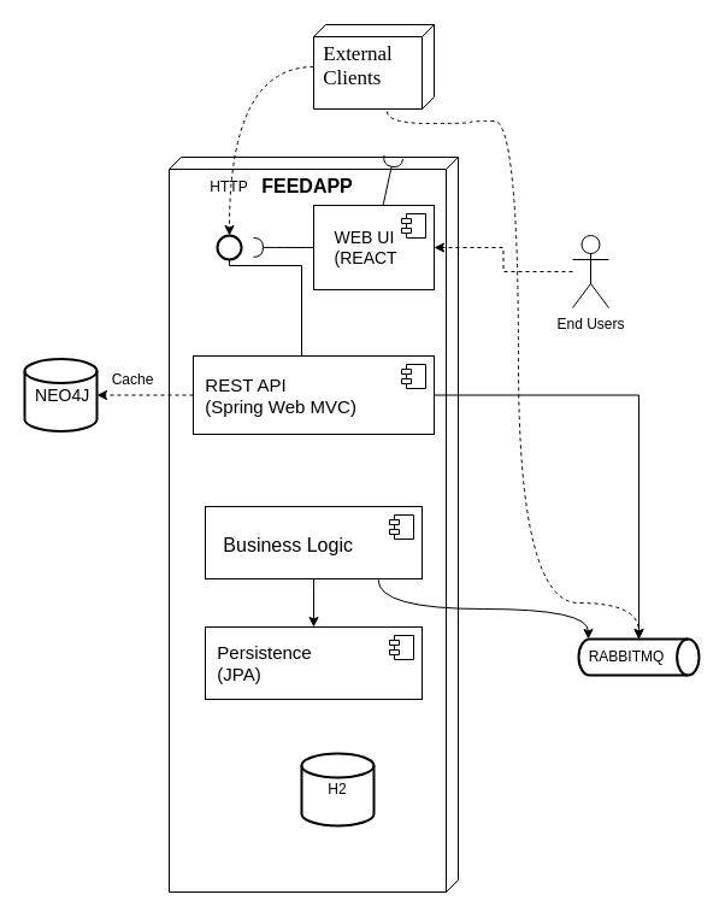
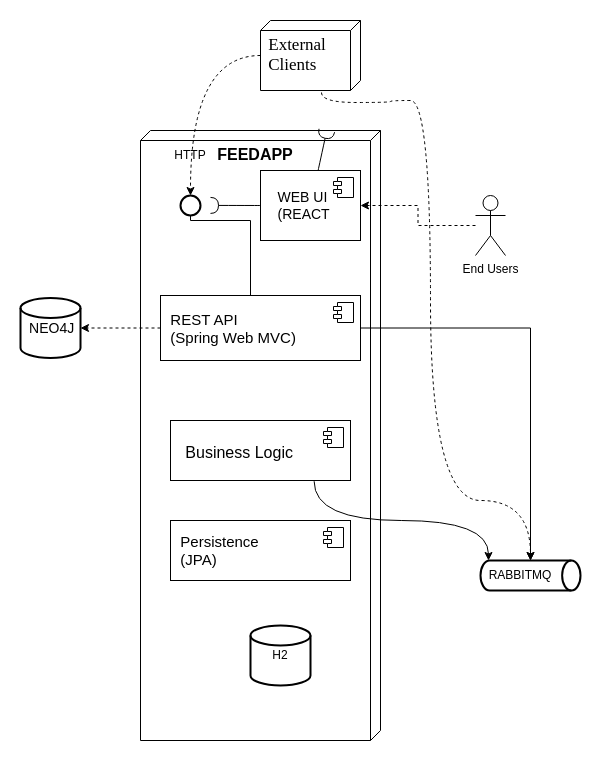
  <mxCell id="0" />
  <mxCell id="1" parent="0" />
  <mxCell id="2" value="&lt;b&gt;&lt;font style=&quot;font-size: 16px;&quot;&gt;FEEDAPP&lt;/font&gt;&lt;/b&gt;" style="verticalAlign=top;align=center;spacingTop=8;spacingLeft=2;spacingRight=12;shape=cube;size=10;direction=south;fontStyle=0;html=1;whiteSpace=wrap;strokeColor=default;fillColor=default;" vertex="1" parent="1"><mxGeometry x="140" y="130" width="240" height="610" as="geometry" /></mxCell>
  <mxCell id="3" style="edgeStyle=orthogonalEdgeStyle;rounded=0;orthogonalLoop=1;jettySize=auto;html=1;exitX=1.029;exitY=0.39;exitDx=0;exitDy=0;exitPerimeter=0;dashed=1;curved=1;entryX=0.5;entryY=0;entryDx=0;entryDy=0;entryPerimeter=0;" edge="1" parent="1" source="4" target="20"><mxGeometry relative="1" as="geometry"><mxPoint x="470" y="530" as="targetPoint" /><Array as="points"><mxPoint x="321" y="102" /><mxPoint x="390" y="102" /><mxPoint x="390" y="100" /><mxPoint x="430" y="100" /><mxPoint x="430" y="500" /><mxPoint x="530" y="500" /></Array></mxGeometry></mxCell>
  <mxCell id="4" value="&lt;div style=&quot;text-align: justify;&quot;&gt;&lt;span style=&quot;font-size: 17px; font-family: Verdana; background-color: transparent; color: light-dark(rgb(0, 0, 0), rgb(255, 255, 255));&quot;&gt;&amp;nbsp;External&lt;/span&gt;&lt;/div&gt;&lt;div style=&quot;text-align: justify;&quot;&gt;&lt;font style=&quot;font-size: 17px;&quot; face=&quot;Verdana&quot;&gt;&amp;nbsp;Clients&lt;/font&gt;&lt;/div&gt;&lt;div style=&quot;text-align: justify;&quot;&gt;&lt;font style=&quot;font-size: 20px;&quot;&gt;&lt;br&gt;&lt;/font&gt;&lt;/div&gt;" style="verticalAlign=top;align=left;spacingTop=8;spacingLeft=2;spacingRight=12;shape=cube;size=10;direction=south;fontStyle=0;html=1;whiteSpace=wrap;strokeColor=default;" vertex="1" parent="1"><mxGeometry x="260" y="20" width="100" height="70" as="geometry" /></mxCell>
  <mxCell id="5" value="" style="edgeStyle=orthogonalEdgeStyle;rounded=0;orthogonalLoop=1;jettySize=auto;html=1;strokeColor=default;endArrow=none;endFill=0;" edge="1" parent="1" source="6" target="11"><mxGeometry relative="1" as="geometry"><Array as="points"><mxPoint x="190" y="220" /><mxPoint x="250" y="220" /></Array></mxGeometry></mxCell>
  <mxCell id="6" value="" style="strokeWidth=2;html=1;shape=mxgraph.flowchart.start_2;whiteSpace=wrap;" vertex="1" parent="1"><mxGeometry x="180" y="195" width="20" height="20" as="geometry" /></mxCell>
  <mxCell id="7" value="&lt;div style=&quot;&quot;&gt;&lt;span style=&quot;background-color: transparent; color: light-dark(rgb(0, 0, 0), rgb(255, 255, 255));&quot;&gt;&lt;font style=&quot;font-size: 14px;&quot;&gt;&amp;nbsp; &amp;nbsp; WEB UI&amp;nbsp;&lt;/font&gt;&lt;/span&gt;&lt;/div&gt;&lt;div&gt;&lt;font style=&quot;font-size: 14px;&quot;&gt;&amp;nbsp; &amp;nbsp; (REACT&lt;/font&gt;&lt;/div&gt;" style="html=1;dropTarget=0;whiteSpace=wrap;align=left;" vertex="1" parent="1"><mxGeometry x="260" y="170" width="100" height="70" as="geometry" /></mxCell>
  <mxCell id="8" value="" style="shape=module;jettyWidth=8;jettyHeight=4;" vertex="1" parent="7"><mxGeometry x="1" width="20" height="20" relative="1" as="geometry"><mxPoint x="-27" y="7" as="offset" /></mxGeometry></mxCell>
  <mxCell id="9" value="" style="edgeStyle=orthogonalEdgeStyle;rounded=0;orthogonalLoop=1;jettySize=auto;html=1;" edge="1" parent="1" source="11" target="20"><mxGeometry relative="1" as="geometry" /></mxCell>
  <mxCell id="10" value="" style="edgeStyle=orthogonalEdgeStyle;rounded=0;orthogonalLoop=1;jettySize=auto;html=1;dashed=1;" edge="1" parent="1" source="11" target="13"><mxGeometry relative="1" as="geometry" /></mxCell>
  <mxCell id="11" value="&lt;font style=&quot;font-size: 15px;&quot;&gt;&amp;nbsp; REST API&lt;/font&gt;&lt;div&gt;&lt;font style=&quot;font-size: 15px;&quot;&gt;&amp;nbsp; (Spring Web MVC)&lt;/font&gt;&lt;/div&gt;" style="html=1;dropTarget=0;whiteSpace=wrap;align=left;" vertex="1" parent="1"><mxGeometry x="160" y="295" width="200" height="65" as="geometry" /></mxCell>
  <mxCell id="12" value="" style="shape=module;jettyWidth=8;jettyHeight=4;" vertex="1" parent="11"><mxGeometry x="1" width="20" height="20" relative="1" as="geometry"><mxPoint x="-27" y="7" as="offset" /></mxGeometry></mxCell>
  <mxCell id="13" value="&amp;nbsp;&lt;font style=&quot;font-size: 14px;&quot;&gt;NEO4J&lt;/font&gt;" style="strokeWidth=2;html=1;shape=mxgraph.flowchart.database;whiteSpace=wrap;" vertex="1" parent="1"><mxGeometry x="20" y="297.5" width="60" height="60" as="geometry" /></mxCell>
- <mxCell id="14" value="" style="edgeStyle=orthogonalEdgeStyle;rounded=0;orthogonalLoop=1;jettySize=auto;html=1;" edge="1" parent="1" source="15" target="17"><mxGeometry relative="1" as="geometry" /></mxCell>
  <mxCell id="15" value="&lt;font style=&quot;font-size: 15px;&quot;&gt;&amp;nbsp;&amp;nbsp;&lt;/font&gt;&lt;div&gt;&lt;font style=&quot;font-size: 16px;&quot;&gt;&amp;nbsp; &amp;nbsp;Business Logic&lt;br&gt;&lt;/font&gt;&lt;div&gt;&lt;br&gt;&lt;/div&gt;&lt;/div&gt;" style="html=1;dropTarget=0;whiteSpace=wrap;align=left;" vertex="1" parent="1"><mxGeometry x="170" y="420" width="180" height="60" as="geometry" /></mxCell>
  <mxCell id="16" value="" style="shape=module;jettyWidth=8;jettyHeight=4;" vertex="1" parent="15"><mxGeometry x="1" width="20" height="20" relative="1" as="geometry"><mxPoint x="-27" y="7" as="offset" /></mxGeometry></mxCell>
  <mxCell id="17" value="&lt;div&gt;&lt;div&gt;&lt;span style=&quot;font-size: 15px;&quot;&gt;&amp;nbsp; Persistence&amp;nbsp;&lt;/span&gt;&lt;/div&gt;&lt;div&gt;&lt;span style=&quot;font-size: 15px;&quot;&gt;&amp;nbsp; (JPA)&lt;/span&gt;&lt;/div&gt;&lt;/div&gt;" style="html=1;dropTarget=0;whiteSpace=wrap;align=left;" vertex="1" parent="1"><mxGeometry x="170" y="520" width="180" height="60" as="geometry" /></mxCell>
  <mxCell id="18" value="" style="shape=module;jettyWidth=8;jettyHeight=4;" vertex="1" parent="17"><mxGeometry x="1" width="20" height="20" relative="1" as="geometry"><mxPoint x="-27" y="7" as="offset" /></mxGeometry></mxCell>
  <mxCell id="19" value="H2" style="strokeWidth=2;html=1;shape=mxgraph.flowchart.database;whiteSpace=wrap;" vertex="1" parent="1"><mxGeometry x="250" y="625" width="60" height="60" as="geometry" /></mxCell>
- <mxCell id="20" value="&amp;nbsp; RABBITMQ" style="strokeWidth=2;html=1;shape=mxgraph.flowchart.direct_data;whiteSpace=wrap;align=left;" vertex="1" parent="1"><mxGeometry x="480" y="530" width="100" height="30" as="geometry" /></mxCell>
+ <mxCell id="20" value="&amp;nbsp; RABBITMQ" style="strokeWidth=2;html=1;shape=mxgraph.flowchart.direct_data;whiteSpace=wrap;align=left;" vertex="1" parent="1"><mxGeometry x="480" y="560" width="100" height="30" as="geometry" /></mxCell>
  <mxCell id="21" style="edgeStyle=orthogonalEdgeStyle;rounded=0;orthogonalLoop=1;jettySize=auto;html=1;dashed=1;" edge="1" parent="1" source="22" target="7"><mxGeometry relative="1" as="geometry" /></mxCell>
  <mxCell id="22" value="End Users" style="shape=umlActor;verticalLabelPosition=bottom;verticalAlign=top;html=1;outlineConnect=0;" vertex="1" parent="1"><mxGeometry x="475" y="195" width="30" height="60" as="geometry" /></mxCell>
  <mxCell id="23" value="HTTP" style="text;html=1;whiteSpace=wrap;strokeColor=none;fillColor=none;align=center;verticalAlign=middle;rounded=0;" vertex="1" parent="1"><mxGeometry x="160" y="140" width="60" height="30" as="geometry" /></mxCell>
  <mxCell id="24" style="edgeStyle=orthogonalEdgeStyle;rounded=0;orthogonalLoop=1;jettySize=auto;html=1;entryX=0.5;entryY=0;entryDx=0;entryDy=0;entryPerimeter=0;curved=1;dashed=1;" edge="1" parent="1" source="4" target="6"><mxGeometry relative="1" as="geometry" /></mxCell>
  <mxCell id="25" value="" style="rounded=0;orthogonalLoop=1;jettySize=auto;html=1;endArrow=halfCircle;endFill=0;endSize=6;strokeWidth=1;sketch=0;fontSize=12;curved=1;" edge="1" target="2" parent="1" source="7"><mxGeometry relative="1" as="geometry"><mxPoint x="255" y="205" as="sourcePoint" /></mxGeometry></mxCell>
  <mxCell id="26" value="" style="ellipse;whiteSpace=wrap;html=1;align=center;aspect=fixed;fillColor=none;strokeColor=none;resizable=0;perimeter=centerPerimeter;rotatable=0;allowArrows=0;points=[];outlineConnect=1;" vertex="1" parent="1"><mxGeometry x="230" y="200" width="10" height="10" as="geometry" /></mxCell>
  <mxCell id="27" value="" style="rounded=0;orthogonalLoop=1;jettySize=auto;html=1;endArrow=halfCircle;endFill=0;endSize=6;strokeWidth=1;sketch=0;fontSize=12;curved=1;entryX=0.104;entryY=0.284;entryDx=0;entryDy=0;entryPerimeter=0;exitX=0;exitY=0.5;exitDx=0;exitDy=0;" edge="1" parent="1" source="7"><mxGeometry relative="1" as="geometry"><mxPoint x="230" y="204.92" as="sourcePoint" /><mxPoint x="210" y="204.92" as="targetPoint" /></mxGeometry></mxCell>
  <mxCell id="28" value="" style="ellipse;whiteSpace=wrap;html=1;align=center;aspect=fixed;fillColor=none;strokeColor=none;resizable=0;perimeter=centerPerimeter;rotatable=0;allowArrows=0;points=[];outlineConnect=1;" vertex="1" parent="1"><mxGeometry x="235" y="200" width="10" height="10" as="geometry" /></mxCell>
- <mxCell id="29" value="Cache" style="text;html=1;whiteSpace=wrap;strokeColor=none;fillColor=none;align=center;verticalAlign=middle;rounded=0;" vertex="1" parent="1"><mxGeometry x="80" y="300" width="60" height="30" as="geometry" /></mxCell>
  <mxCell id="30" style="edgeStyle=orthogonalEdgeStyle;rounded=0;orthogonalLoop=1;jettySize=auto;html=1;entryX=0.08;entryY=0;entryDx=0;entryDy=0;entryPerimeter=0;exitX=0.798;exitY=1.012;exitDx=0;exitDy=0;exitPerimeter=0;curved=1;" edge="1" parent="1" source="15" target="20"><mxGeometry relative="1" as="geometry" /></mxCell>
